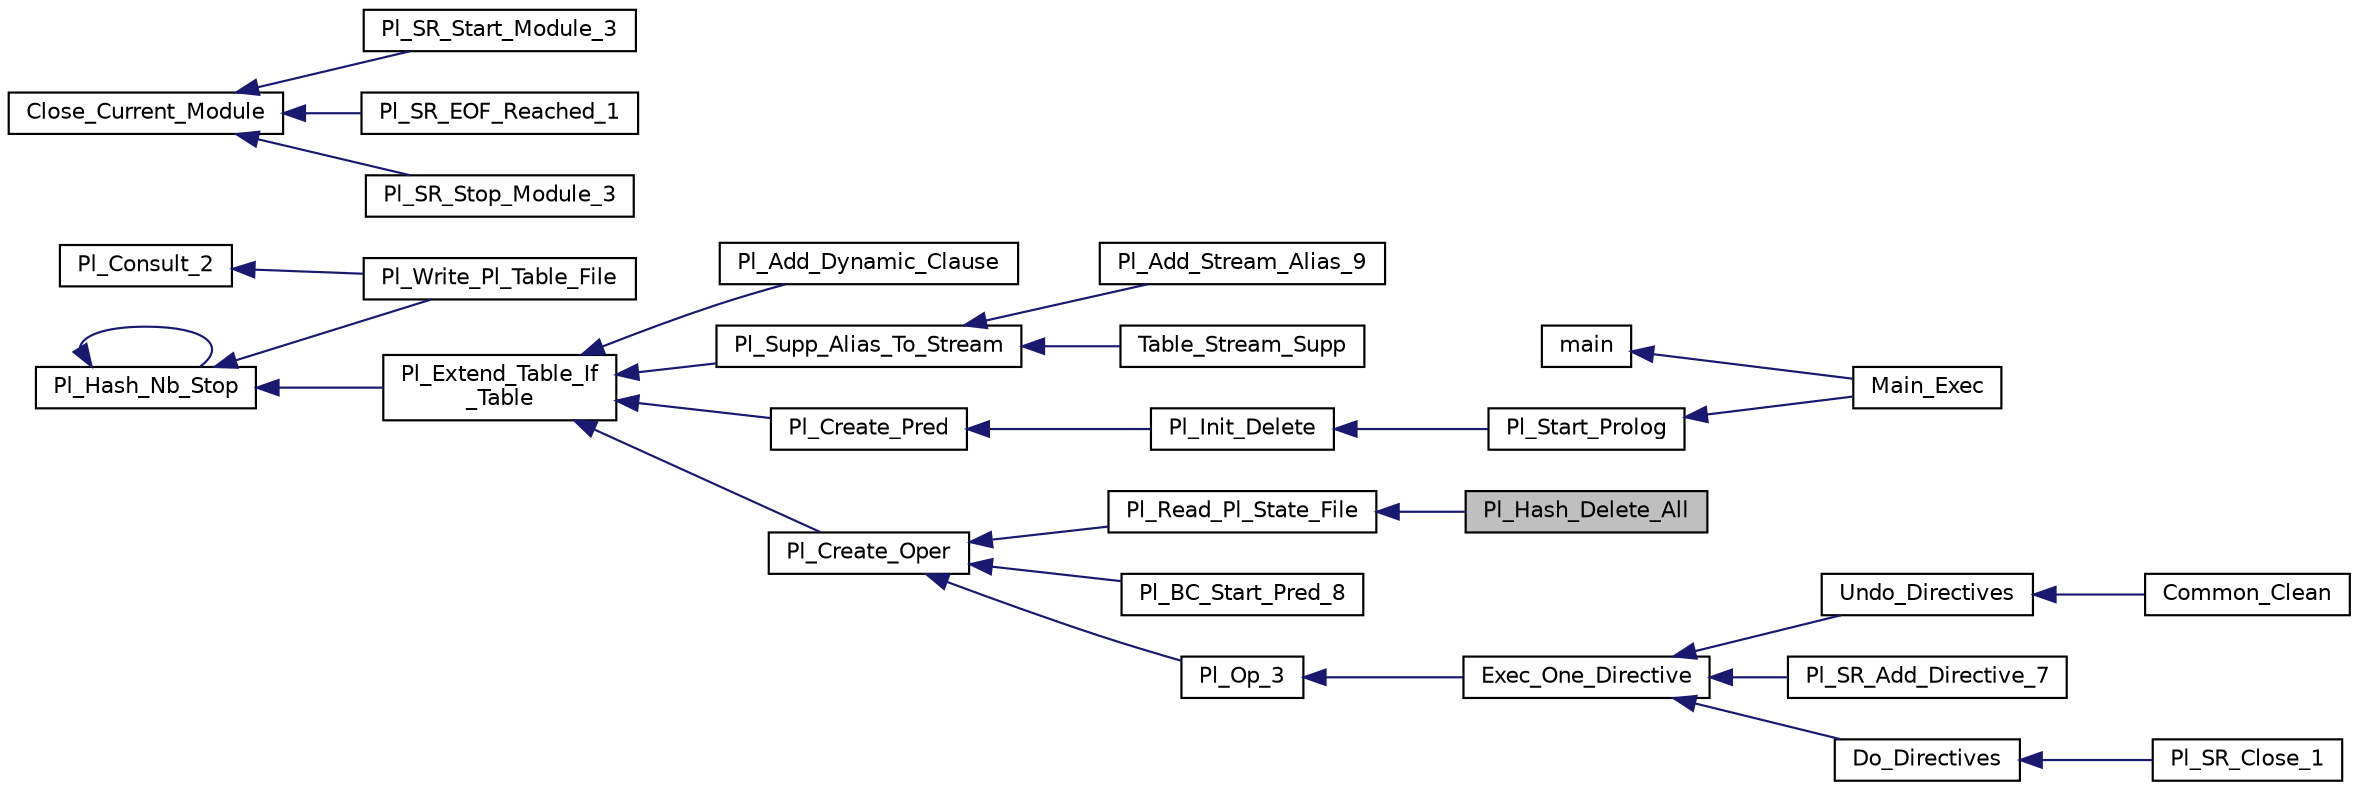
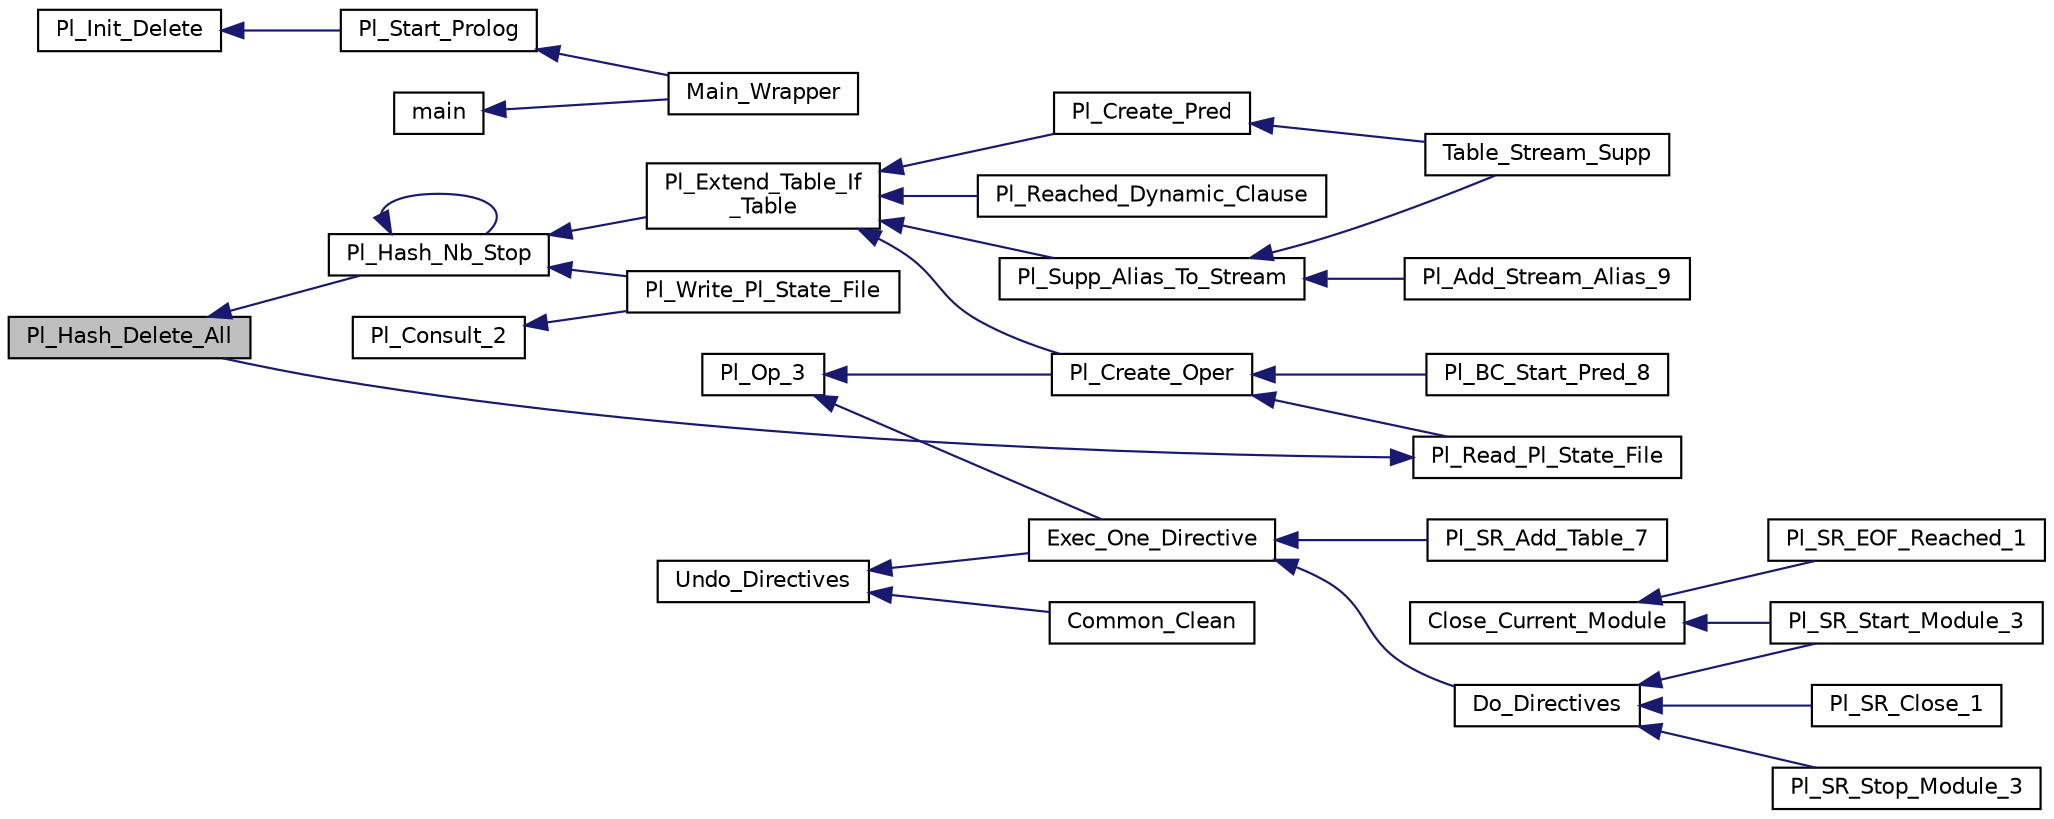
  digraph {
    rankdir=LR
    node [color=black fillcolor=white fontname=Helvetica fontsize=10 shape=record style=filled]
    edge [color=midnightblue dir=back fontname=Helvetica fontsize=10 labelfontname=Helvetica labelfontsize=10 style=solid]
    n1 [fillcolor=grey75 fontcolor=black height=0.2 label=Pl_Hash_Delete_All width=0.4]
    n2 [height=0.2 label=Pl_Hash_Nb_Stop width=0.4]
    n3 [height=0.2 label=Pl_Read_Pl_State_File width=0.4]
-   n4 [height=0.2 label=Pl_Write_Pl_Table_File width=0.4]
+   n4 [height=0.2 label=Pl_Write_Pl_State_File width=0.4]
    n5 [height=0.2 label="Pl_Extend_Table_If\l_Table" width=0.4]
-   n6 [height=0.2 label=Pl_Add_Dynamic_Clause width=0.4]
+   n6 [height=0.2 label=Pl_Reached_Dynamic_Clause width=0.4]
    n7 [height=0.2 label=Pl_Supp_Alias_To_Stream width=0.4]
    n8 [height=0.2 label=Pl_Create_Oper width=0.4]
    n9 [height=0.2 label=Pl_Create_Pred width=0.4]
    n10 [height=0.2 label=Pl_Consult_2 width=0.4]
    n11 [height=0.2 label=Pl_Add_Stream_Alias_9 width=0.4]
    n12 [height=0.2 label=Table_Stream_Supp width=0.4]
    n13 [height=0.2 label=Pl_Op_3 width=0.4]
    n14 [height=0.2 label=Pl_BC_Start_Pred_8 width=0.4]
    n15 [height=0.2 label=Pl_Init_Delete width=0.4]
    n16 [height=0.2 label=Exec_One_Directive width=0.4]
-   n17 [height=0.2 label=Pl_SR_Add_Directive_7 width=0.4]
+   n17 [height=0.2 label=Pl_SR_Add_Table_7 width=0.4]
    n18 [height=0.2 label=Do_Directives width=0.4]
    n19 [height=0.2 label=Undo_Directives width=0.4]
    n20 [height=0.2 label=Pl_SR_Start_Module_3 width=0.4]
    n21 [height=0.2 label=Pl_SR_Close_1 width=0.4]
    n22 [height=0.2 label=Common_Clean width=0.4]
    n23 [height=0.2 label=Close_Current_Module width=0.4]
    n24 [height=0.2 label=Pl_SR_EOF_Reached_1 width=0.4]
    n25 [height=0.2 label=Pl_SR_Stop_Module_3 width=0.4]
    n26 [height=0.2 label=Pl_Start_Prolog width=0.4]
-   n27 [height=0.2 label=Main_Exec width=0.4]
+   n27 [height=0.2 label=Main_Wrapper width=0.4]
    n28 [height=0.2 label=main width=0.4]
+   n1 -> n2
    n2 -> n2
    n2 -> n4
    n2 -> n5
    n3 -> n1
    n5 -> n6
    n5 -> n7
    n5 -> n8
    n5 -> n9
    n7 -> n11
    n7 -> n12
    n8 -> n3
-   n8 -> n13
+   n13 -> n8
    n8 -> n14
-   n9 -> n15
+   n9 -> n12
    n10 -> n4
    n13 -> n16
    n15 -> n26
    n16 -> n17
    n16 -> n18
-   n16 -> n19
+   n19 -> n16
+   n18 -> n20
    n18 -> n21
    n19 -> n22
    n23 -> n20
    n23 -> n24
-   n23 -> n25
+   n18 -> n25
    n26 -> n27
    n28 -> n27
  }
